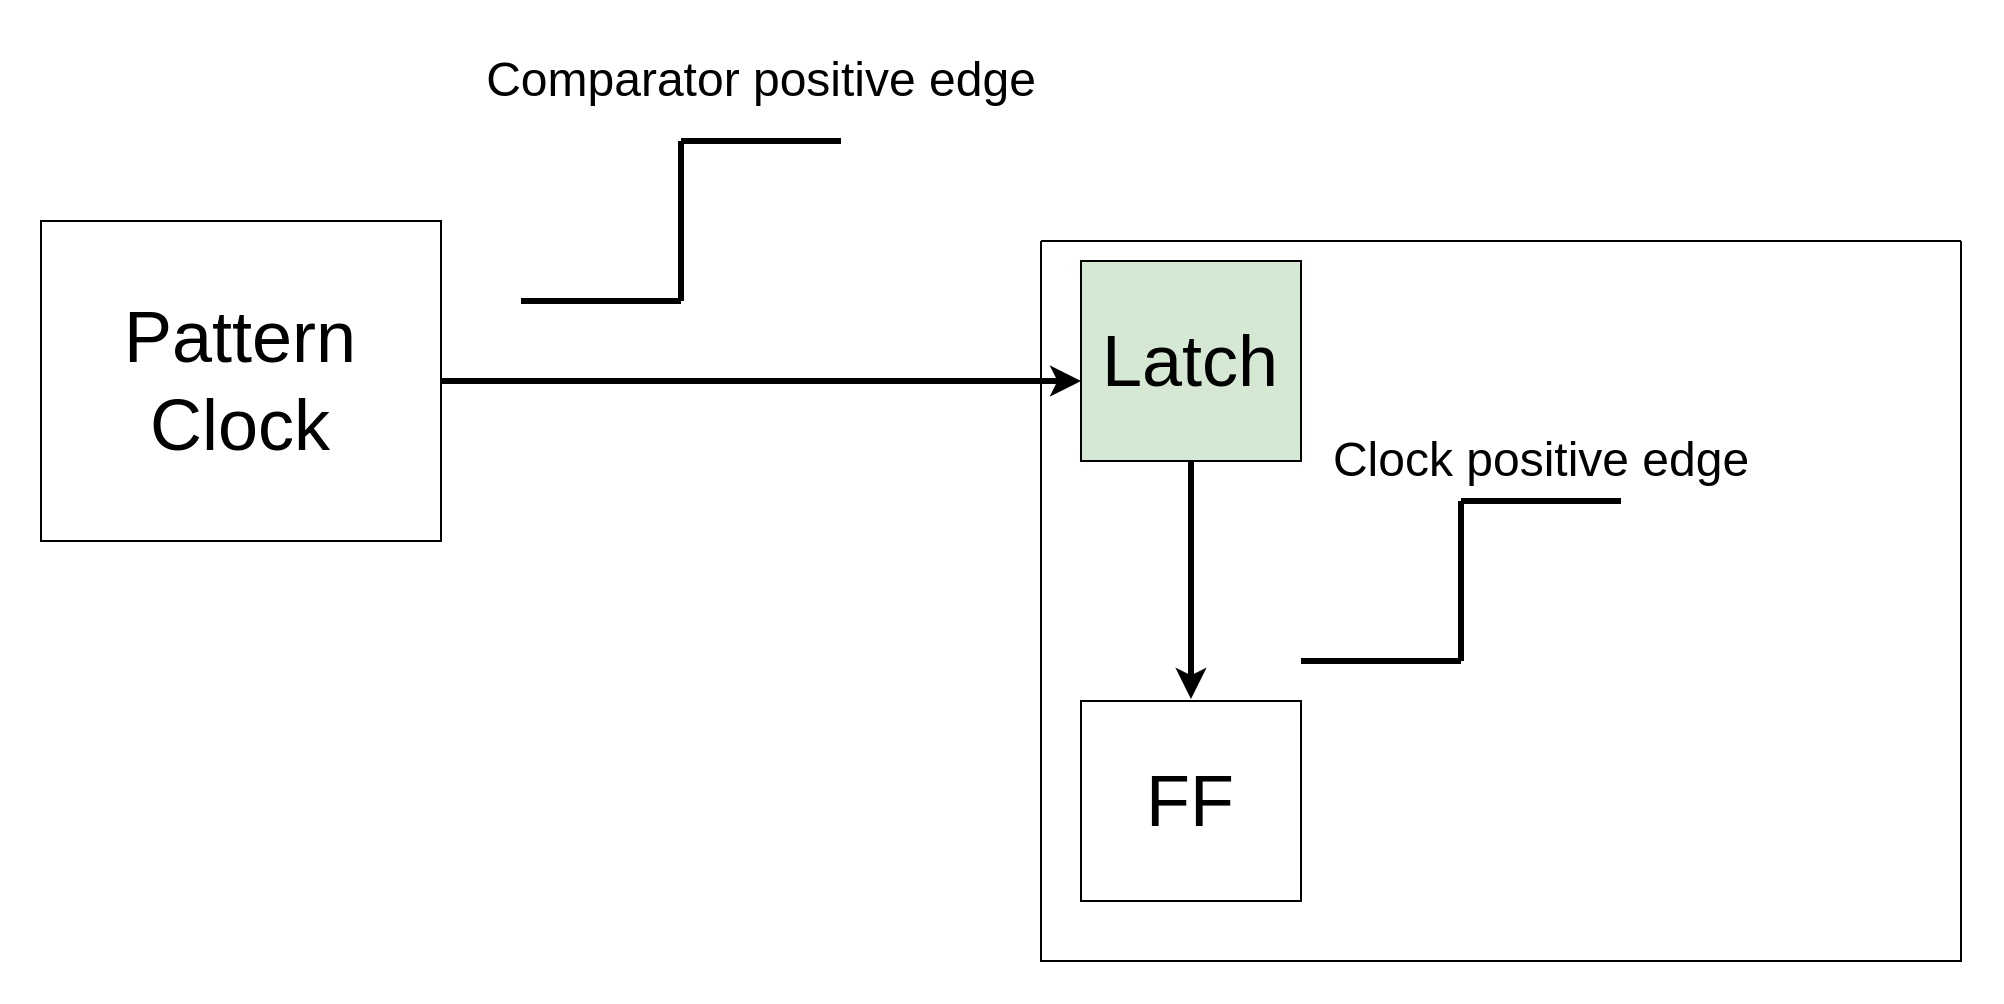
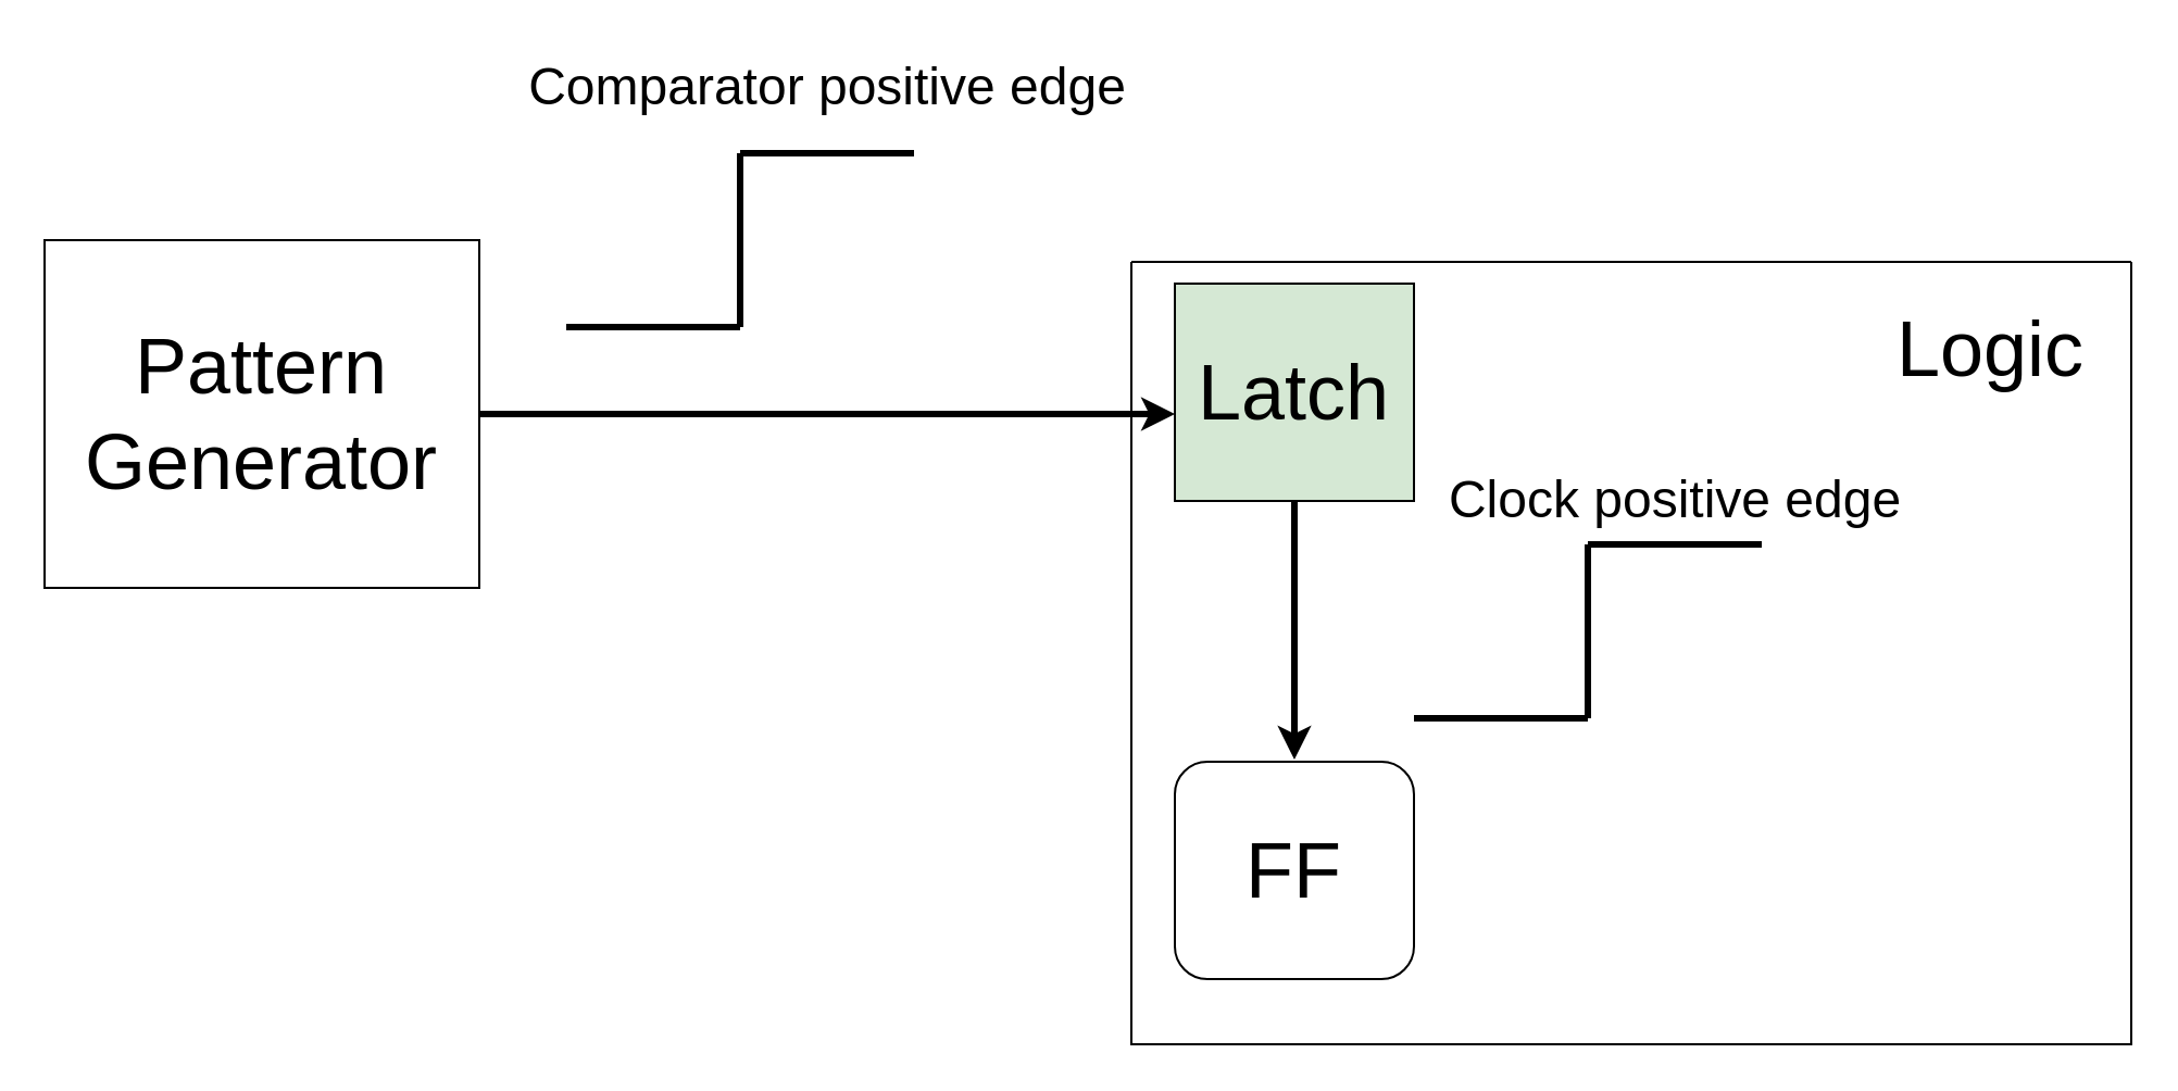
  <mxCell id="0" />
  <mxCell id="1" parent="0" />
- <mxCell id="2" value="&lt;font style=&quot;font-size: 36px;&quot;&gt;Pattern Clock&lt;/font&gt;" style="rounded=0;whiteSpace=wrap;html=1;" parent="1" vertex="1"><mxGeometry x="20" y="110" width="200" height="160" as="geometry" /></mxCell>
+ <mxCell id="2" value="&lt;font style=&quot;font-size: 36px;&quot;&gt;Pattern Generator&lt;/font&gt;" style="rounded=0;whiteSpace=wrap;html=1;" parent="1" vertex="1"><mxGeometry x="20" y="110" width="200" height="160" as="geometry" /></mxCell>
  <mxCell id="3" value="" style="endArrow=classic;html=1;rounded=0;strokeWidth=3;exitX=1;exitY=0.5;exitDx=0;exitDy=0;" parent="1" source="2" edge="1"><mxGeometry width="50" height="50" relative="1" as="geometry"><mxPoint x="407" y="186" as="sourcePoint" /><mxPoint x="540" y="190" as="targetPoint" /></mxGeometry></mxCell>
  <mxCell id="4" value="" style="swimlane;startSize=0;" parent="1" vertex="1"><mxGeometry x="520" y="120" width="460" height="360" as="geometry" /></mxCell>
  <mxCell id="5" value="&lt;font style=&quot;font-size: 24px;&quot;&gt;Clock positive edge&lt;/font&gt;" style="text;html=1;align=center;verticalAlign=middle;resizable=0;points=[];autosize=1;strokeColor=none;fillColor=none;" parent="4" vertex="1"><mxGeometry x="135" y="90" width="230" height="40" as="geometry" /></mxCell>
  <mxCell id="6" value="&lt;font style=&quot;font-size: 36px;&quot;&gt;Latch&lt;/font&gt;" style="rounded=0;whiteSpace=wrap;html=1;fillColor=#d5e8d4;" parent="4" vertex="1"><mxGeometry x="20" y="10" width="110" height="100" as="geometry" /></mxCell>
  <mxCell id="7" value="" style="endArrow=classic;html=1;rounded=0;strokeWidth=3;exitX=0.5;exitY=1;exitDx=0;exitDy=0;entryX=0.5;entryY=0;entryDx=0;entryDy=0;" parent="4" source="6" edge="1"><mxGeometry width="50" height="50" relative="1" as="geometry"><mxPoint x="75" y="157" as="sourcePoint" /><mxPoint x="75" y="229" as="targetPoint" /></mxGeometry></mxCell>
- <mxCell id="8" value="&lt;font style=&quot;font-size: 36px;&quot;&gt;FF&lt;/font&gt;" style="rounded=0;whiteSpace=wrap;html=1;" parent="4" vertex="1"><mxGeometry x="20" y="230" width="110" height="100" as="geometry" /></mxCell>
+ <mxCell id="8" value="&lt;font style=&quot;font-size: 36px;&quot;&gt;FF&lt;/font&gt;" style="whiteSpace=wrap;html=1;rounded=1;" parent="4" vertex="1"><mxGeometry x="20" y="230" width="110" height="100" as="geometry" /></mxCell>
+ <mxCell id="9" value="&lt;font style=&quot;font-size: 36px;&quot;&gt;Logic&lt;/font&gt;" style="text;html=1;align=center;verticalAlign=middle;resizable=0;points=[];autosize=1;strokeColor=none;fillColor=none;" parent="4" vertex="1"><mxGeometry x="340" y="10" width="110" height="60" as="geometry" /></mxCell>
  <mxCell id="10" value="" style="endArrow=none;html=1;rounded=0;strokeWidth=3;" parent="4" edge="1"><mxGeometry width="50" height="50" relative="1" as="geometry"><mxPoint x="130" y="210.0" as="sourcePoint" /><mxPoint x="210" y="210.0" as="targetPoint" /></mxGeometry></mxCell>
  <mxCell id="11" value="" style="endArrow=none;html=1;rounded=0;strokeWidth=3;" parent="4" edge="1"><mxGeometry width="50" height="50" relative="1" as="geometry"><mxPoint x="210" y="210.0" as="sourcePoint" /><mxPoint x="210" y="130.0" as="targetPoint" /></mxGeometry></mxCell>
  <mxCell id="12" value="" style="endArrow=none;html=1;rounded=0;strokeWidth=3;" parent="4" edge="1"><mxGeometry width="50" height="50" relative="1" as="geometry"><mxPoint x="210" y="130.0" as="sourcePoint" /><mxPoint x="290" y="130.0" as="targetPoint" /></mxGeometry></mxCell>
  <mxCell id="13" value="&lt;font style=&quot;font-size: 24px;&quot;&gt;Comparator positive edge&lt;/font&gt;" style="text;html=1;align=center;verticalAlign=middle;resizable=0;points=[];autosize=1;strokeColor=none;fillColor=none;" parent="1" vertex="1"><mxGeometry x="230" y="20" width="300" height="40" as="geometry" /></mxCell>
  <mxCell id="14" value="" style="endArrow=none;html=1;rounded=0;strokeWidth=3;" parent="1" edge="1"><mxGeometry width="50" height="50" relative="1" as="geometry"><mxPoint x="260" y="150" as="sourcePoint" /><mxPoint x="340" y="150" as="targetPoint" /></mxGeometry></mxCell>
  <mxCell id="15" value="" style="endArrow=none;html=1;rounded=0;strokeWidth=3;" parent="1" edge="1"><mxGeometry width="50" height="50" relative="1" as="geometry"><mxPoint x="340" y="150" as="sourcePoint" /><mxPoint x="340" y="70" as="targetPoint" /></mxGeometry></mxCell>
  <mxCell id="16" value="" style="endArrow=none;html=1;rounded=0;strokeWidth=3;" parent="1" edge="1"><mxGeometry width="50" height="50" relative="1" as="geometry"><mxPoint x="340" y="70" as="sourcePoint" /><mxPoint x="420" y="70" as="targetPoint" /></mxGeometry></mxCell>
